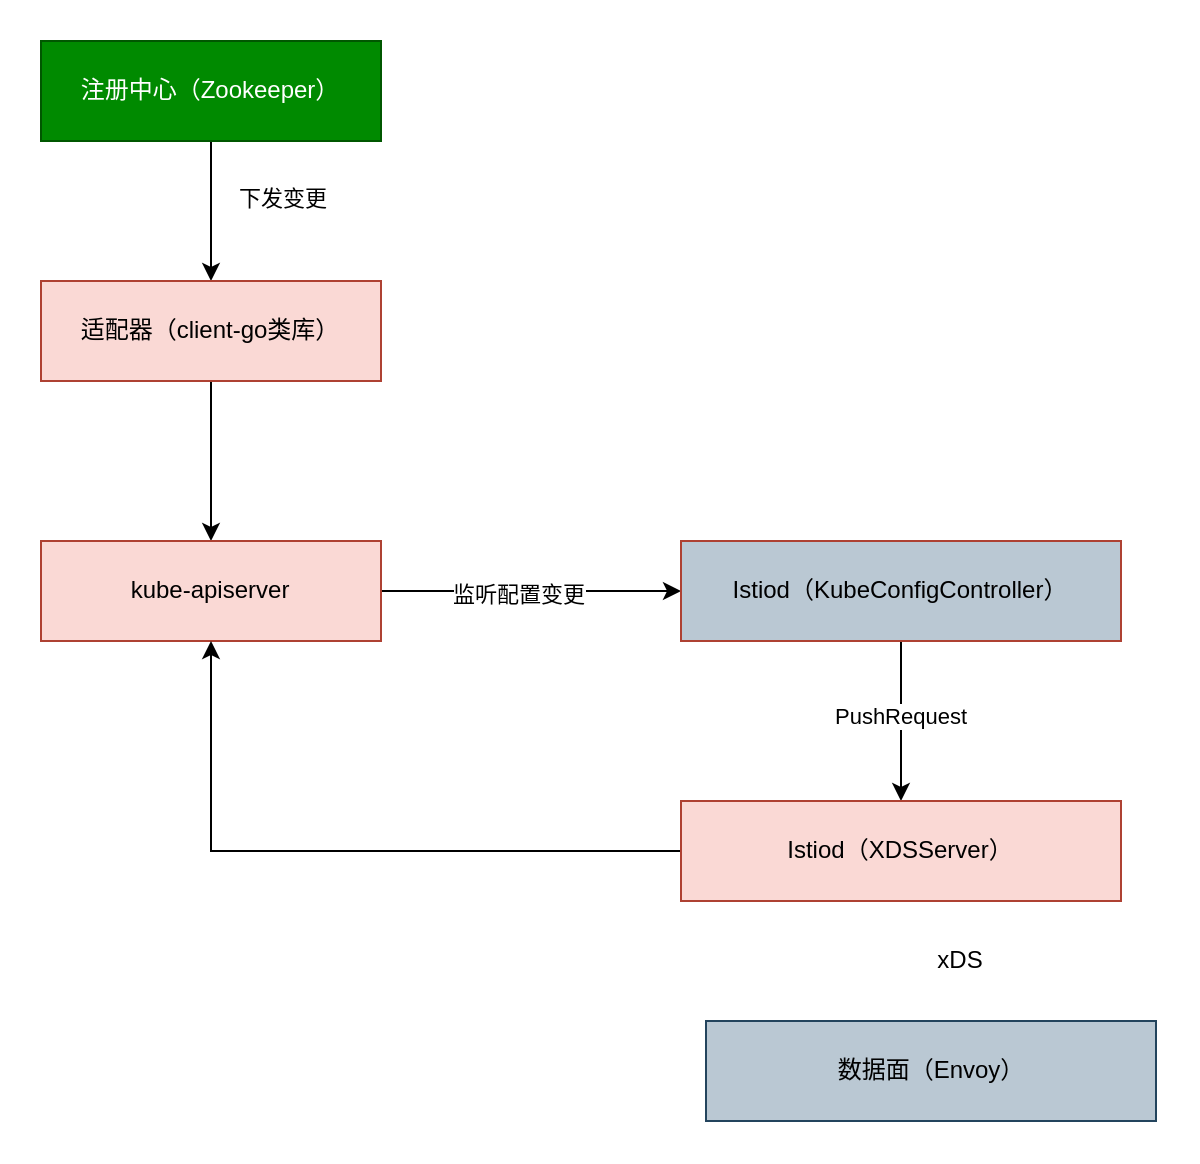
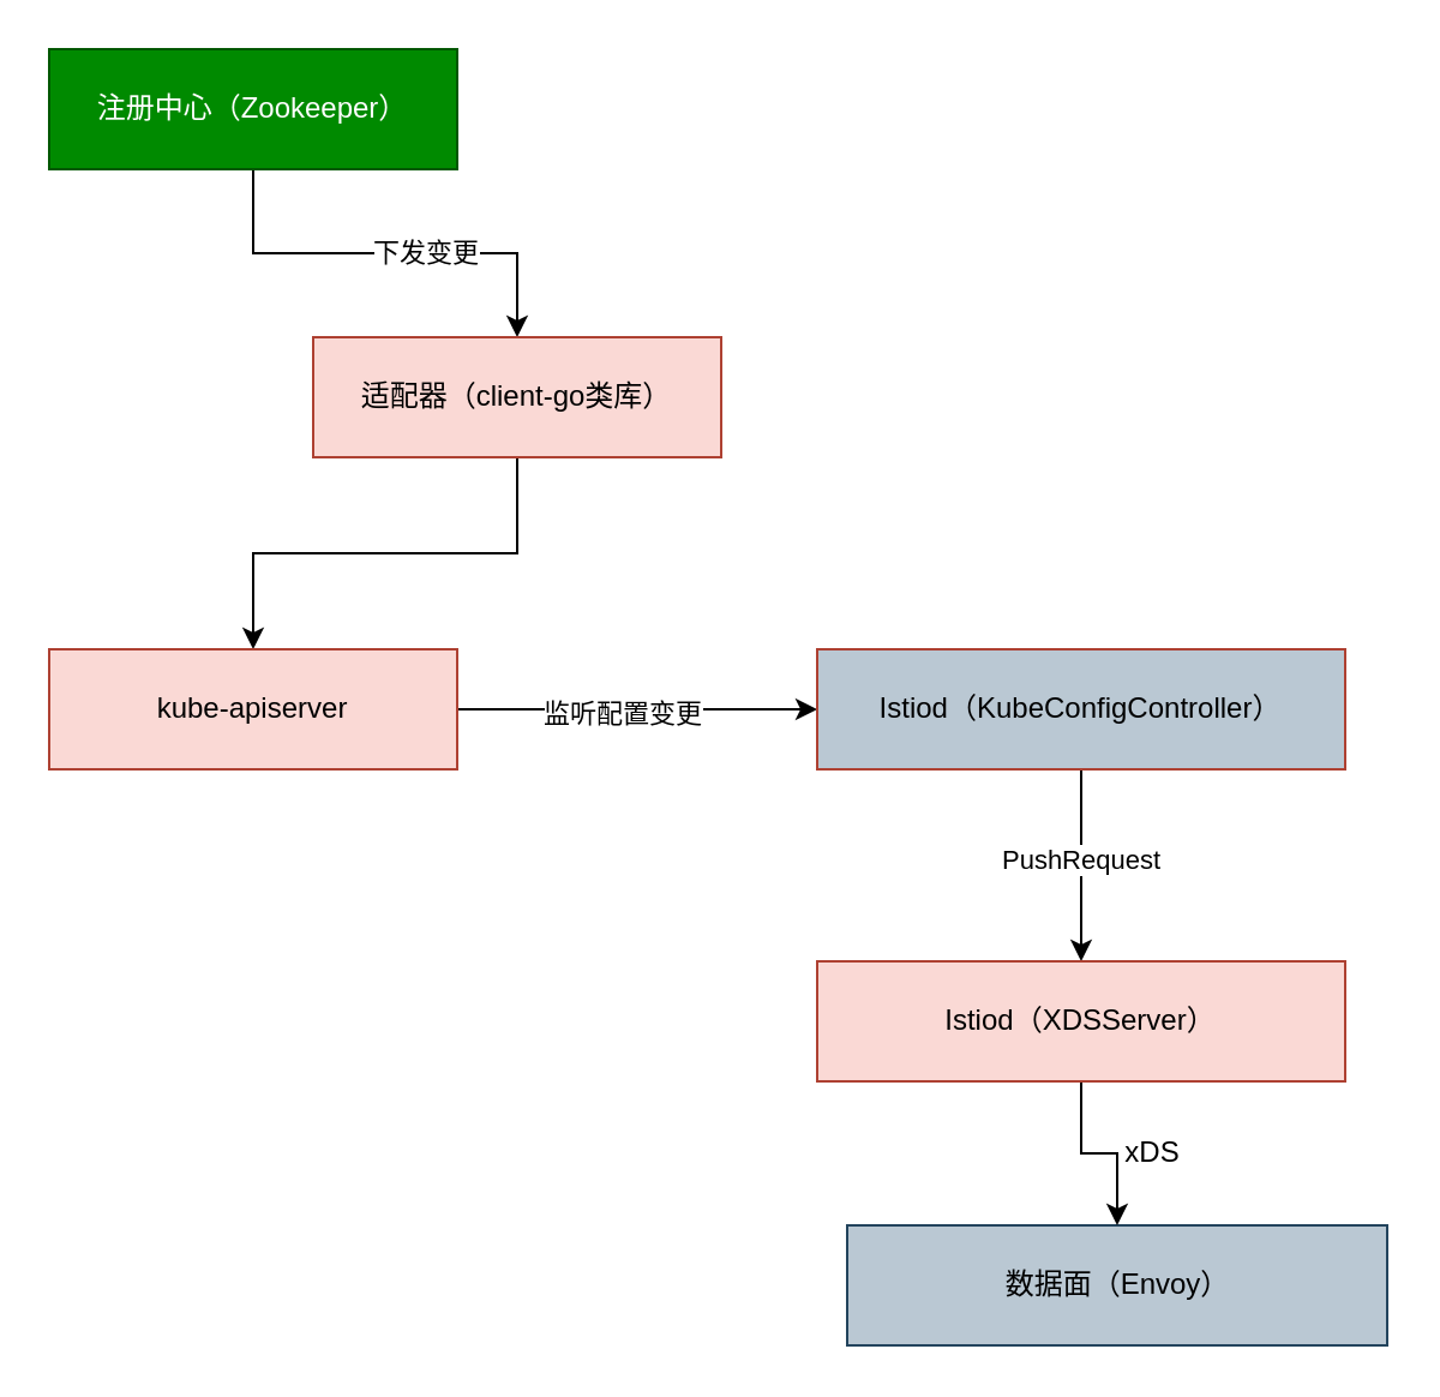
  <mxCell id="0" />
  <mxCell id="1" parent="0" />
  <mxCell id="2" style="edgeStyle=orthogonalEdgeStyle;rounded=0;jumpStyle=arc;orthogonalLoop=1;jettySize=auto;html=1;exitX=0.5;exitY=1;exitDx=0;exitDy=0;entryX=0.5;entryY=0;entryDx=0;entryDy=0;" parent="1" source="4" target="6" edge="1"><mxGeometry relative="1" as="geometry" /></mxCell>
  <mxCell id="3" value="下发变更" style="edgeLabel;html=1;align=center;verticalAlign=middle;resizable=0;points=[];" parent="2" vertex="1" connectable="0"><mxGeometry x="-0.2" y="1" relative="1" as="geometry"><mxPoint x="34" as="offset" /></mxGeometry></mxCell>
  <mxCell id="4" value="注册中心（Zookeeper）" style="rounded=0;whiteSpace=wrap;html=1;fillColor=#008a00;strokeColor=#005700;fontColor=#ffffff;" parent="1" vertex="1"><mxGeometry x="20" y="20" width="170" height="50" as="geometry" /></mxCell>
  <mxCell id="5" style="edgeStyle=orthogonalEdgeStyle;rounded=0;jumpStyle=arc;orthogonalLoop=1;jettySize=auto;html=1;exitX=0.5;exitY=1;exitDx=0;exitDy=0;entryX=0.5;entryY=0;entryDx=0;entryDy=0;" parent="1" source="6" target="9" edge="1"><mxGeometry relative="1" as="geometry" /></mxCell>
- <mxCell id="6" value="适配器（client-go类库）" style="rounded=0;whiteSpace=wrap;html=1;fillColor=#fad9d5;strokeColor=#ae4132;" parent="1" vertex="1"><mxGeometry x="20" y="140" width="170" height="50" as="geometry" /></mxCell>
+ <mxCell id="6" value="适配器（client-go类库）" style="rounded=0;whiteSpace=wrap;html=1;fillColor=#fad9d5;strokeColor=#ae4132;" parent="1" vertex="1"><mxGeometry x="130" y="140" width="170" height="50" as="geometry" /></mxCell>
  <mxCell id="7" style="edgeStyle=orthogonalEdgeStyle;rounded=0;jumpStyle=arc;orthogonalLoop=1;jettySize=auto;html=1;exitX=1;exitY=0.5;exitDx=0;exitDy=0;entryX=0;entryY=0.5;entryDx=0;entryDy=0;" parent="1" source="9" target="12" edge="1"><mxGeometry relative="1" as="geometry" /></mxCell>
  <mxCell id="8" value="监听配置变更" style="edgeLabel;html=1;align=center;verticalAlign=middle;resizable=0;points=[];" vertex="1" connectable="0" parent="7"><mxGeometry x="-0.089" y="-1" relative="1" as="geometry"><mxPoint as="offset" /></mxGeometry></mxCell>
  <mxCell id="9" value="kube-apiserver" style="rounded=0;whiteSpace=wrap;html=1;fillColor=#fad9d5;strokeColor=#ae4132;" parent="1" vertex="1"><mxGeometry x="20" y="270" width="170" height="50" as="geometry" /></mxCell>
  <mxCell id="10" style="edgeStyle=orthogonalEdgeStyle;rounded=0;orthogonalLoop=1;jettySize=auto;html=1;exitX=0.5;exitY=1;exitDx=0;exitDy=0;entryX=0.5;entryY=0;entryDx=0;entryDy=0;" edge="1" parent="1" source="12" target="16"><mxGeometry relative="1" as="geometry" /></mxCell>
  <mxCell id="11" value="PushRequest" style="edgeLabel;html=1;align=center;verticalAlign=middle;resizable=0;points=[];" vertex="1" connectable="0" parent="10"><mxGeometry x="-0.075" y="-1" relative="1" as="geometry"><mxPoint as="offset" /></mxGeometry></mxCell>
  <mxCell id="12" value="Istiod（KubeConfigController）" style="rounded=0;whiteSpace=wrap;html=1;fillColor=#bac8d3;strokeColor=#ae4132;" parent="1" vertex="1"><mxGeometry x="340" y="270" width="220" height="50" as="geometry" /></mxCell>
  <mxCell id="13" value="数据面（Envoy）" style="rounded=0;whiteSpace=wrap;html=1;fillColor=#bac8d3;strokeColor=#23445d;" parent="1" vertex="1"><mxGeometry x="352.5" y="510" width="225" height="50" as="geometry" /></mxCell>
  <mxCell id="14" value="xDS" style="text;html=1;strokeColor=none;fillColor=none;align=center;verticalAlign=middle;whiteSpace=wrap;rounded=0;" parent="1" vertex="1"><mxGeometry x="460" y="470" width="40" height="20" as="geometry" /></mxCell>
- <mxCell id="15" style="edgeStyle=orthogonalEdgeStyle;rounded=0;orthogonalLoop=1;jettySize=auto;html=1;" edge="1" parent="1" source="16" target="9"><mxGeometry relative="1" as="geometry" /></mxCell>
+ <mxCell id="15" style="edgeStyle=orthogonalEdgeStyle;rounded=0;orthogonalLoop=1;jettySize=auto;html=1;entryX=0.5;entryY=0;entryDx=0;entryDy=0;" edge="1" parent="1" source="16" target="13"><mxGeometry relative="1" as="geometry" /></mxCell>
  <mxCell id="16" value="Istiod（XDSServer）" style="rounded=0;whiteSpace=wrap;html=1;fillColor=#fad9d5;strokeColor=#ae4132;" vertex="1" parent="1"><mxGeometry x="340" y="400" width="220" height="50" as="geometry" /></mxCell>
